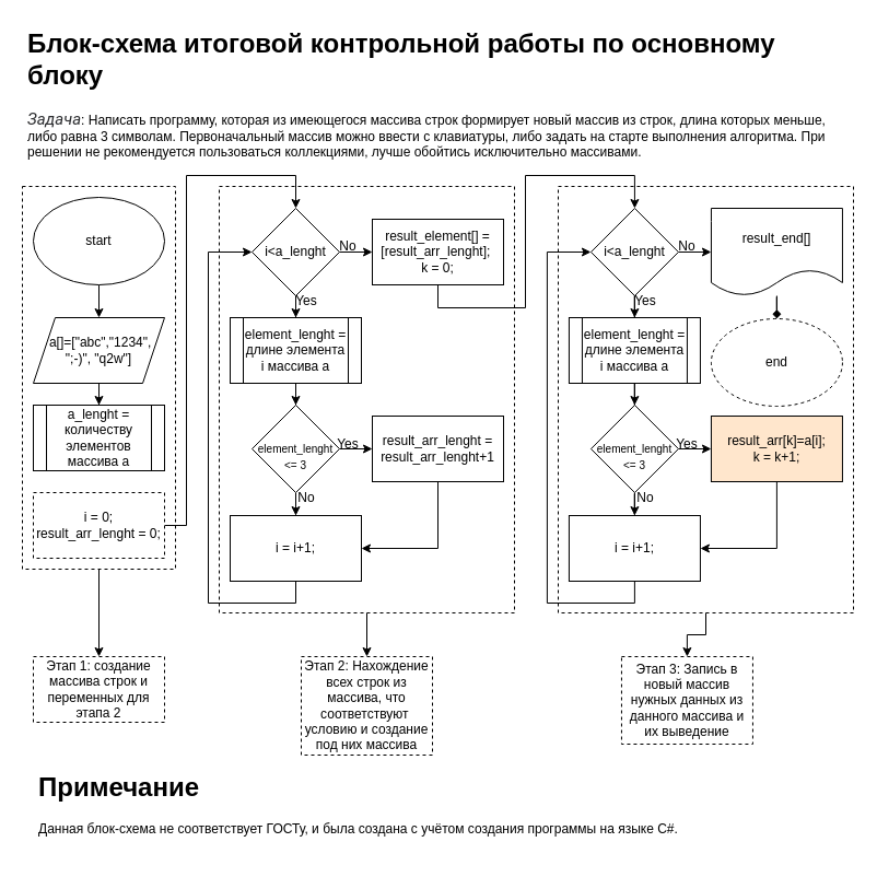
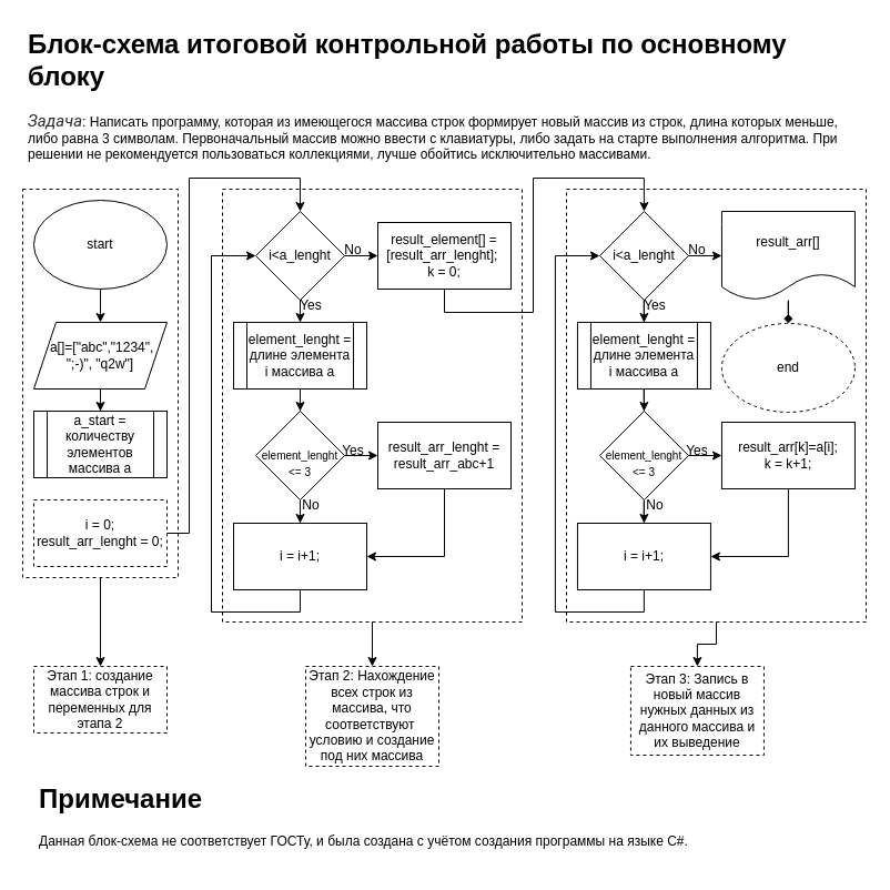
  <mxCell id="0" />
  <mxCell id="1" parent="0" />
  <mxCell id="2" value="" style="rounded=0;whiteSpace=wrap;html=1;fillColor=none;dashed=1;" vertex="1" parent="1"><mxGeometry x="20" y="170" width="140" height="350" as="geometry" /></mxCell>
  <mxCell id="3" style="edgeStyle=orthogonalEdgeStyle;rounded=0;orthogonalLoop=1;jettySize=auto;html=1;entryX=0.5;entryY=0;entryDx=0;entryDy=0;" edge="1" parent="1" source="4" target="6"><mxGeometry relative="1" as="geometry" /></mxCell>
  <mxCell id="4" value="start" style="ellipse;whiteSpace=wrap;html=1;" vertex="1" parent="1"><mxGeometry x="30" y="180" width="120" height="80" as="geometry" /></mxCell>
  <mxCell id="5" value="" style="edgeStyle=orthogonalEdgeStyle;rounded=0;orthogonalLoop=1;jettySize=auto;html=1;" edge="1" parent="1" source="6" target="7"><mxGeometry relative="1" as="geometry" /></mxCell>
  <mxCell id="6" value="&amp;nbsp;a[]=[&quot;abc&quot;,&quot;1234&quot;, &lt;br&gt;&quot;;-)&quot;, &quot;q2w&quot;]" style="shape=parallelogram;perimeter=parallelogramPerimeter;whiteSpace=wrap;html=1;fixedSize=1;" vertex="1" parent="1"><mxGeometry x="30" y="290" width="120" height="60" as="geometry" /></mxCell>
- <mxCell id="7" value="a_lenght = количеству элементов массива а" style="shape=process;whiteSpace=wrap;html=1;backgroundOutline=1;" vertex="1" parent="1"><mxGeometry x="30" y="370" width="120" height="60" as="geometry" /></mxCell>
+ <mxCell id="7" value="a_start = количеству элементов массива а" style="shape=process;whiteSpace=wrap;html=1;backgroundOutline=1;" vertex="1" parent="1"><mxGeometry x="30" y="370" width="120" height="60" as="geometry" /></mxCell>
  <mxCell id="8" value="" style="edgeStyle=orthogonalEdgeStyle;rounded=0;orthogonalLoop=1;jettySize=auto;html=1;entryX=0.5;entryY=0;entryDx=0;entryDy=0;" edge="1" parent="1" source="9" target="12"><mxGeometry relative="1" as="geometry"><Array as="points"><mxPoint x="170" y="480" /><mxPoint x="170" y="160" /><mxPoint x="270" y="160" /></Array></mxGeometry></mxCell>
  <mxCell id="9" value="i = 0; result_arr_lenght = 0;" style="whiteSpace=wrap;html=1;dashed=1;" vertex="1" parent="1"><mxGeometry x="30" y="450" width="120" height="60" as="geometry" /></mxCell>
  <mxCell id="10" value="" style="edgeStyle=orthogonalEdgeStyle;rounded=0;orthogonalLoop=1;jettySize=auto;html=1;" edge="1" parent="1" source="12" target="15"><mxGeometry relative="1" as="geometry" /></mxCell>
  <mxCell id="11" value="" style="edgeStyle=orthogonalEdgeStyle;rounded=0;orthogonalLoop=1;jettySize=auto;html=1;" edge="1" parent="1" source="12" target="26"><mxGeometry relative="1" as="geometry" /></mxCell>
  <mxCell id="12" value="i&amp;lt;a_lenght" style="rhombus;whiteSpace=wrap;html=1;rotation=0;" vertex="1" parent="1"><mxGeometry x="230" y="190" width="80" height="80" as="geometry" /></mxCell>
  <mxCell id="13" value="Yes" style="text;html=1;strokeColor=none;fillColor=none;align=center;verticalAlign=middle;whiteSpace=wrap;rounded=0;" vertex="1" parent="1"><mxGeometry x="250" y="260" width="60" height="30" as="geometry" /></mxCell>
  <mxCell id="14" value="" style="edgeStyle=orthogonalEdgeStyle;rounded=0;orthogonalLoop=1;jettySize=auto;html=1;" edge="1" parent="1" source="15" target="18"><mxGeometry relative="1" as="geometry" /></mxCell>
  <mxCell id="15" value="element_lenght = длине элемента i массива a" style="shape=process;whiteSpace=wrap;html=1;backgroundOutline=1;" vertex="1" parent="1"><mxGeometry x="210" y="290" width="120" height="60" as="geometry" /></mxCell>
  <mxCell id="16" value="" style="edgeStyle=orthogonalEdgeStyle;rounded=0;orthogonalLoop=1;jettySize=auto;html=1;" edge="1" parent="1" source="18" target="20"><mxGeometry relative="1" as="geometry" /></mxCell>
  <mxCell id="17" value="" style="edgeStyle=orthogonalEdgeStyle;rounded=0;orthogonalLoop=1;jettySize=auto;html=1;" edge="1" parent="1" source="18" target="23"><mxGeometry relative="1" as="geometry" /></mxCell>
  <mxCell id="18" value="&lt;font style=&quot;font-size: 10px;&quot;&gt;&lt;br&gt;element_lenght &amp;lt;= 3&lt;/font&gt;" style="rhombus;whiteSpace=wrap;html=1;align=center;" vertex="1" parent="1"><mxGeometry x="230" y="370" width="80" height="80" as="geometry" /></mxCell>
  <mxCell id="19" value="" style="edgeStyle=orthogonalEdgeStyle;rounded=0;orthogonalLoop=1;jettySize=auto;html=1;" edge="1" parent="1" source="20" target="23"><mxGeometry relative="1" as="geometry"><Array as="points"><mxPoint x="400" y="501" /></Array></mxGeometry></mxCell>
- <mxCell id="20" value="result_arr_lenght = result_arr_lenght+1" style="whiteSpace=wrap;html=1;" vertex="1" parent="1"><mxGeometry x="340" y="380" width="120" height="60" as="geometry" /></mxCell>
+ <mxCell id="20" value="result_arr_lenght = result_arr_abc+1" style="whiteSpace=wrap;html=1;" vertex="1" parent="1"><mxGeometry x="340" y="380" width="120" height="60" as="geometry" /></mxCell>
  <mxCell id="21" value="Yes" style="text;html=1;strokeColor=none;fillColor=none;align=center;verticalAlign=middle;whiteSpace=wrap;rounded=0;" vertex="1" parent="1"><mxGeometry x="288" y="391" width="60" height="30" as="geometry" /></mxCell>
  <mxCell id="22" style="edgeStyle=orthogonalEdgeStyle;rounded=0;orthogonalLoop=1;jettySize=auto;html=1;entryX=0;entryY=0.5;entryDx=0;entryDy=0;" edge="1" parent="1" source="23" target="12"><mxGeometry relative="1" as="geometry"><Array as="points"><mxPoint x="270" y="551" /><mxPoint x="190" y="551" /><mxPoint x="190" y="230" /></Array></mxGeometry></mxCell>
  <mxCell id="23" value="i = i+1;" style="whiteSpace=wrap;html=1;" vertex="1" parent="1"><mxGeometry x="210" y="471" width="120" height="60" as="geometry" /></mxCell>
  <mxCell id="24" value="No" style="text;html=1;strokeColor=none;fillColor=none;align=center;verticalAlign=middle;whiteSpace=wrap;rounded=0;" vertex="1" parent="1"><mxGeometry x="250" y="440" width="60" height="30" as="geometry" /></mxCell>
  <mxCell id="25" style="edgeStyle=orthogonalEdgeStyle;rounded=0;orthogonalLoop=1;jettySize=auto;html=1;entryX=0.5;entryY=0;entryDx=0;entryDy=0;" edge="1" parent="1" source="26" target="29"><mxGeometry relative="1" as="geometry"><Array as="points"><mxPoint x="400" y="281" /><mxPoint x="480" y="281" /><mxPoint x="480" y="160" /><mxPoint x="580" y="160" /></Array></mxGeometry></mxCell>
  <mxCell id="26" value="result_element[] = [result_arr_lenght];&amp;nbsp;&lt;br&gt;k = 0;" style="whiteSpace=wrap;html=1;" vertex="1" parent="1"><mxGeometry x="340" y="200" width="120" height="60" as="geometry" /></mxCell>
  <mxCell id="27" value="" style="edgeStyle=orthogonalEdgeStyle;rounded=0;orthogonalLoop=1;jettySize=auto;html=1;" edge="1" parent="1" source="29" target="32"><mxGeometry relative="1" as="geometry" /></mxCell>
  <mxCell id="28" value="" style="edgeStyle=orthogonalEdgeStyle;rounded=0;orthogonalLoop=1;jettySize=auto;html=1;" edge="1" parent="1" source="29" target="43"><mxGeometry relative="1" as="geometry" /></mxCell>
  <mxCell id="29" value="i&amp;lt;a_lenght" style="rhombus;whiteSpace=wrap;html=1;rotation=0;" vertex="1" parent="1"><mxGeometry x="539.94" y="190" width="80" height="80" as="geometry" /></mxCell>
  <mxCell id="30" value="Yes" style="text;html=1;strokeColor=none;fillColor=none;align=center;verticalAlign=middle;whiteSpace=wrap;rounded=0;" vertex="1" parent="1"><mxGeometry x="559.94" y="260" width="60" height="30" as="geometry" /></mxCell>
  <mxCell id="31" value="" style="edgeStyle=orthogonalEdgeStyle;rounded=0;orthogonalLoop=1;jettySize=auto;html=1;" edge="1" parent="1" source="32" target="35"><mxGeometry relative="1" as="geometry" /></mxCell>
  <mxCell id="32" value="element_lenght = длине элемента i массива a" style="shape=process;whiteSpace=wrap;html=1;backgroundOutline=1;" vertex="1" parent="1"><mxGeometry x="519.94" y="290" width="120" height="60" as="geometry" /></mxCell>
  <mxCell id="33" value="" style="edgeStyle=orthogonalEdgeStyle;rounded=0;orthogonalLoop=1;jettySize=auto;html=1;" edge="1" parent="1" source="35" target="37"><mxGeometry relative="1" as="geometry" /></mxCell>
  <mxCell id="34" value="" style="edgeStyle=orthogonalEdgeStyle;rounded=0;orthogonalLoop=1;jettySize=auto;html=1;" edge="1" parent="1" source="35" target="40"><mxGeometry relative="1" as="geometry" /></mxCell>
  <mxCell id="35" value="&lt;font style=&quot;font-size: 10px;&quot;&gt;&lt;br&gt;element_lenght &amp;lt;= 3&lt;/font&gt;" style="rhombus;whiteSpace=wrap;html=1;align=center;" vertex="1" parent="1"><mxGeometry x="539.94" y="370" width="80" height="80" as="geometry" /></mxCell>
  <mxCell id="36" value="" style="edgeStyle=orthogonalEdgeStyle;rounded=0;orthogonalLoop=1;jettySize=auto;html=1;" edge="1" parent="1" source="37" target="40"><mxGeometry relative="1" as="geometry"><Array as="points"><mxPoint x="709.94" y="501" /></Array></mxGeometry></mxCell>
- <mxCell id="37" value="result_arr[k]=a[i];&lt;br&gt;k = k+1;" style="whiteSpace=wrap;html=1;fillColor=#ffe6cc;" vertex="1" parent="1"><mxGeometry x="649.94" y="380" width="120" height="60" as="geometry" /></mxCell>
+ <mxCell id="37" value="result_arr[k]=a[i];&lt;br&gt;k = k+1;" style="whiteSpace=wrap;html=1;" vertex="1" parent="1"><mxGeometry x="649.94" y="380" width="120" height="60" as="geometry" /></mxCell>
  <mxCell id="38" value="Yes" style="text;html=1;strokeColor=none;fillColor=none;align=center;verticalAlign=middle;whiteSpace=wrap;rounded=0;" vertex="1" parent="1"><mxGeometry x="597.94" y="391" width="60" height="30" as="geometry" /></mxCell>
  <mxCell id="39" style="edgeStyle=orthogonalEdgeStyle;rounded=0;orthogonalLoop=1;jettySize=auto;html=1;entryX=0;entryY=0.5;entryDx=0;entryDy=0;" edge="1" parent="1" source="40" target="29"><mxGeometry relative="1" as="geometry"><Array as="points"><mxPoint x="579.94" y="551" /><mxPoint x="499.94" y="551" /><mxPoint x="499.94" y="230" /></Array></mxGeometry></mxCell>
  <mxCell id="40" value="i = i+1;" style="whiteSpace=wrap;html=1;" vertex="1" parent="1"><mxGeometry x="519.94" y="471" width="120" height="60" as="geometry" /></mxCell>
  <mxCell id="41" value="No" style="text;html=1;strokeColor=none;fillColor=none;align=center;verticalAlign=middle;whiteSpace=wrap;rounded=0;" vertex="1" parent="1"><mxGeometry x="559.94" y="440" width="60" height="30" as="geometry" /></mxCell>
  <mxCell id="42" value="" style="edgeStyle=orthogonalEdgeStyle;rounded=0;orthogonalLoop=1;jettySize=auto;html=1;endArrow=diamond;" edge="1" parent="1" source="43" target="44"><mxGeometry relative="1" as="geometry" /></mxCell>
- <mxCell id="43" value="result_end[]" style="shape=document;whiteSpace=wrap;html=1;boundedLbl=1;" vertex="1" parent="1"><mxGeometry x="649.94" y="190" width="120" height="80" as="geometry" /></mxCell>
+ <mxCell id="43" value="result_arr[]" style="shape=document;whiteSpace=wrap;html=1;boundedLbl=1;" vertex="1" parent="1"><mxGeometry x="649.94" y="190" width="120" height="80" as="geometry" /></mxCell>
  <mxCell id="44" value="end" style="ellipse;whiteSpace=wrap;html=1;dashed=1;" vertex="1" parent="1"><mxGeometry x="649.94" y="291" width="120" height="80" as="geometry" /></mxCell>
  <mxCell id="45" value="" style="edgeStyle=orthogonalEdgeStyle;rounded=0;orthogonalLoop=1;jettySize=auto;html=1;" edge="1" parent="1" source="2" target="51"><mxGeometry relative="1" as="geometry" /></mxCell>
  <mxCell id="46" value="" style="edgeStyle=orthogonalEdgeStyle;rounded=0;orthogonalLoop=1;jettySize=auto;html=1;" edge="1" parent="1" source="47" target="52"><mxGeometry relative="1" as="geometry" /></mxCell>
  <mxCell id="47" value="" style="rounded=0;whiteSpace=wrap;html=1;fillColor=none;dashed=1;" vertex="1" parent="1"><mxGeometry x="200" y="170" width="270" height="390" as="geometry" /></mxCell>
  <mxCell id="48" value="" style="edgeStyle=orthogonalEdgeStyle;rounded=0;orthogonalLoop=1;jettySize=auto;html=1;" edge="1" parent="1" source="49" target="53"><mxGeometry relative="1" as="geometry" /></mxCell>
  <mxCell id="49" value="" style="rounded=0;whiteSpace=wrap;html=1;fillColor=none;dashed=1;" vertex="1" parent="1"><mxGeometry x="510" y="170" width="270" height="390" as="geometry" /></mxCell>
  <mxCell id="50" value="&lt;h1&gt;Блок-схема итоговой контрольной работы по основному блоку&lt;/h1&gt;&lt;p&gt;&lt;em style=&quot;box-sizing: border-box; color: rgb(44, 45, 48); font-family: Onest, Roboto, &amp;quot;San Francisco&amp;quot;, &amp;quot;Helvetica Neue&amp;quot;, Helvetica, Arial; font-size: 15px; background-color: rgb(255, 255, 255);&quot;&gt;Задача&lt;/em&gt;: Написать программу, которая из имеющегося массива строк формирует новый массив из строк, длина которых меньше, либо равна 3 символам. Первоначальный массив можно ввести с клавиатуры, либо задать на старте выполнения алгоритма. При решении не рекомендуется пользоваться коллекциями, лучше обойтись исключительно массивами.&lt;br&gt;&lt;/p&gt;" style="text;html=1;strokeColor=none;fillColor=none;spacing=5;spacingTop=-20;whiteSpace=wrap;overflow=hidden;rounded=0;" vertex="1" parent="1"><mxGeometry x="20" width="760" height="130" as="geometry" y="20" /></mxCell>
  <mxCell id="51" value="Этап 1: создание массива строк и переменных для этапа 2" style="whiteSpace=wrap;html=1;fillColor=none;rounded=0;dashed=1;" vertex="1" parent="1"><mxGeometry x="30" y="600" width="120" height="60" as="geometry" /></mxCell>
  <mxCell id="52" value="Этап 2: Нахождение всех строк из массива, что соответствуют&amp;nbsp; условию и создание под них массива" style="whiteSpace=wrap;html=1;fillColor=none;rounded=0;dashed=1;" vertex="1" parent="1"><mxGeometry x="275" y="600" width="120" height="90" as="geometry" /></mxCell>
  <mxCell id="53" value="Этап 3: Запись в новый массив нужных данных из данного массива и их выведение" style="whiteSpace=wrap;html=1;fillColor=none;rounded=0;dashed=1;" vertex="1" parent="1"><mxGeometry x="567.94" y="600" width="120" height="80" as="geometry" /></mxCell>
  <mxCell id="54" value="No" style="text;html=1;strokeColor=none;fillColor=none;align=center;verticalAlign=middle;whiteSpace=wrap;rounded=0;" vertex="1" parent="1"><mxGeometry x="288" y="210" width="60" height="30" as="geometry" /></mxCell>
  <mxCell id="55" value="No" style="text;html=1;strokeColor=none;fillColor=none;align=center;verticalAlign=middle;whiteSpace=wrap;rounded=0;" vertex="1" parent="1"><mxGeometry x="597.94" y="210" width="60" height="30" as="geometry" /></mxCell>
  <mxCell id="56" value="&lt;h1&gt;Примечание&lt;/h1&gt;&lt;p&gt;Данная блок-схема не соответствует ГОСТу, и была создана с учётом создания программы на языке C#.&lt;/p&gt;" style="text;html=1;strokeColor=none;fillColor=none;spacing=5;spacingTop=-20;whiteSpace=wrap;overflow=hidden;rounded=0;" vertex="1" parent="1"><mxGeometry x="30" y="700" width="720" height="80" as="geometry" /></mxCell>
